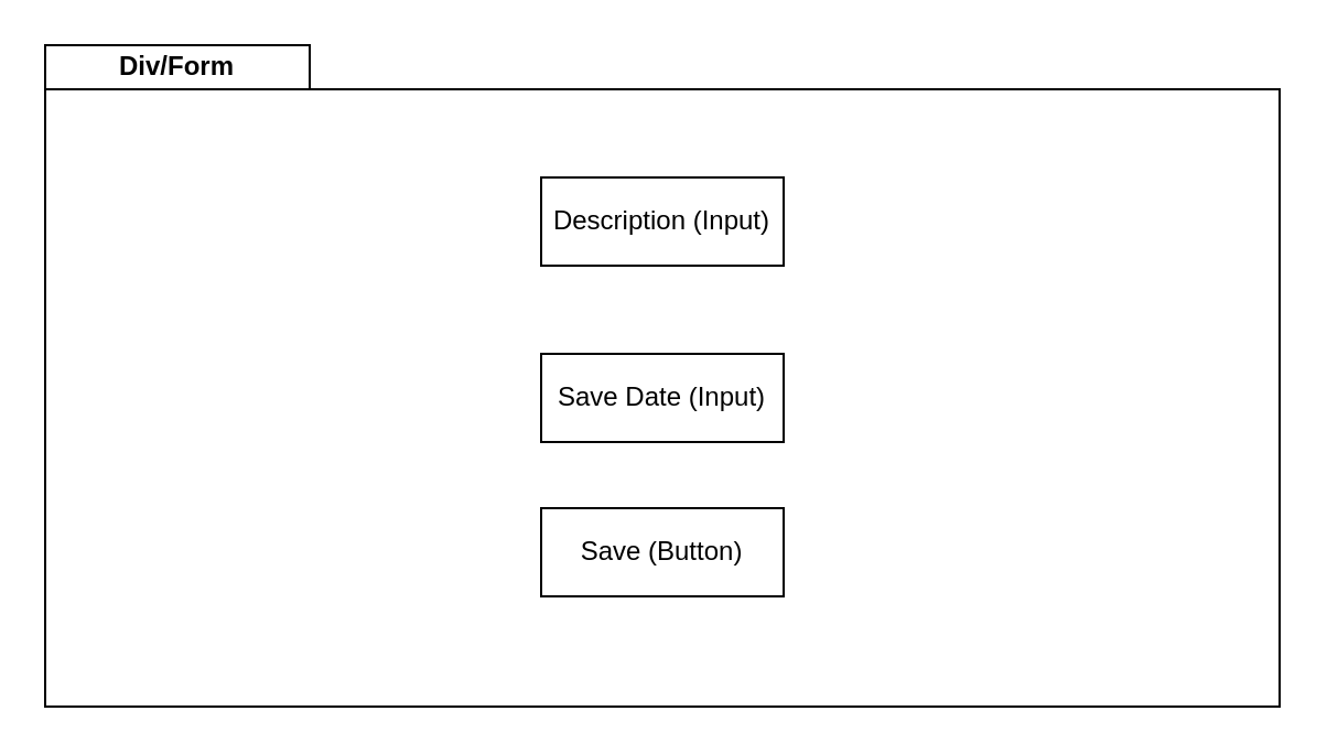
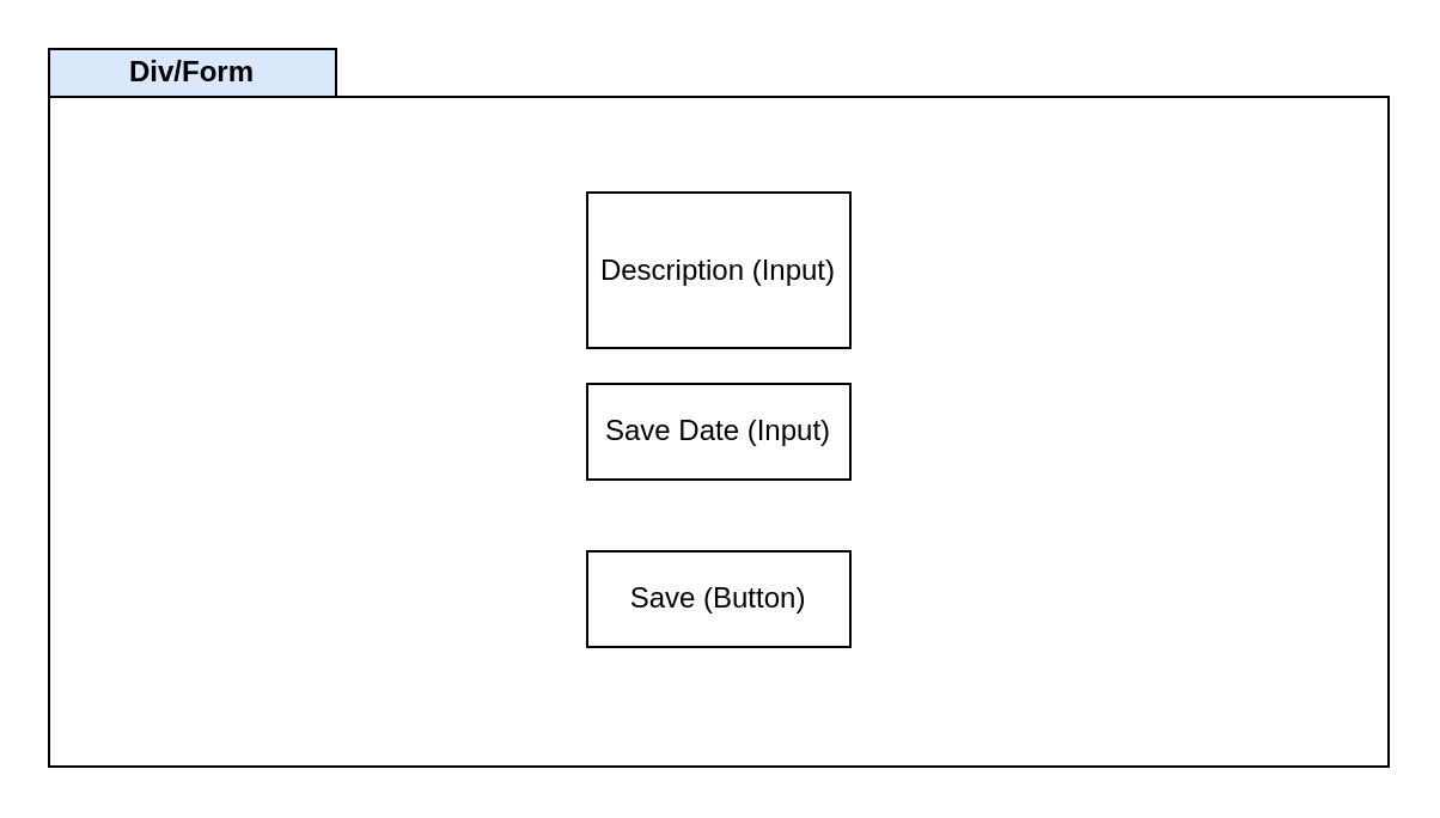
  <mxCell id="0" />
  <mxCell id="1" parent="0" />
  <mxCell id="2" value="" style="rounded=0;whiteSpace=wrap;html=1;" parent="1" vertex="1"><mxGeometry x="20" y="40" width="560" height="280" as="geometry" /></mxCell>
- <mxCell id="3" value="&lt;b&gt;Div/Form&lt;/b&gt;" style="rounded=0;whiteSpace=wrap;html=1;" parent="1" vertex="1"><mxGeometry x="20" y="20" width="120" height="20" as="geometry" /></mxCell>
- <mxCell id="4" value="Description&amp;nbsp;(Input)" style="rounded=0;whiteSpace=wrap;html=1;" parent="1" vertex="1"><mxGeometry x="245" y="80" width="110" height="40" as="geometry" /></mxCell>
+ <mxCell id="3" value="&lt;b&gt;Div/Form&lt;/b&gt;" style="rounded=0;whiteSpace=wrap;html=1;fillColor=#dae8fc;" parent="1" vertex="1"><mxGeometry x="20" y="20" width="120" height="20" as="geometry" /></mxCell>
+ <mxCell id="4" value="Description&amp;nbsp;(Input)" style="rounded=0;whiteSpace=wrap;html=1;" parent="1" vertex="1"><mxGeometry x="245" y="80" width="110" height="65" as="geometry" /></mxCell>
  <mxCell id="5" value="Save (Button)" style="rounded=0;whiteSpace=wrap;html=1;" parent="1" vertex="1"><mxGeometry x="245" y="230" width="110" height="40" as="geometry" /></mxCell>
  <mxCell id="6" value="Save Date (Input)" style="rounded=0;whiteSpace=wrap;html=1;" parent="1" vertex="1"><mxGeometry x="245" y="160" width="110" height="40" as="geometry" /></mxCell>
